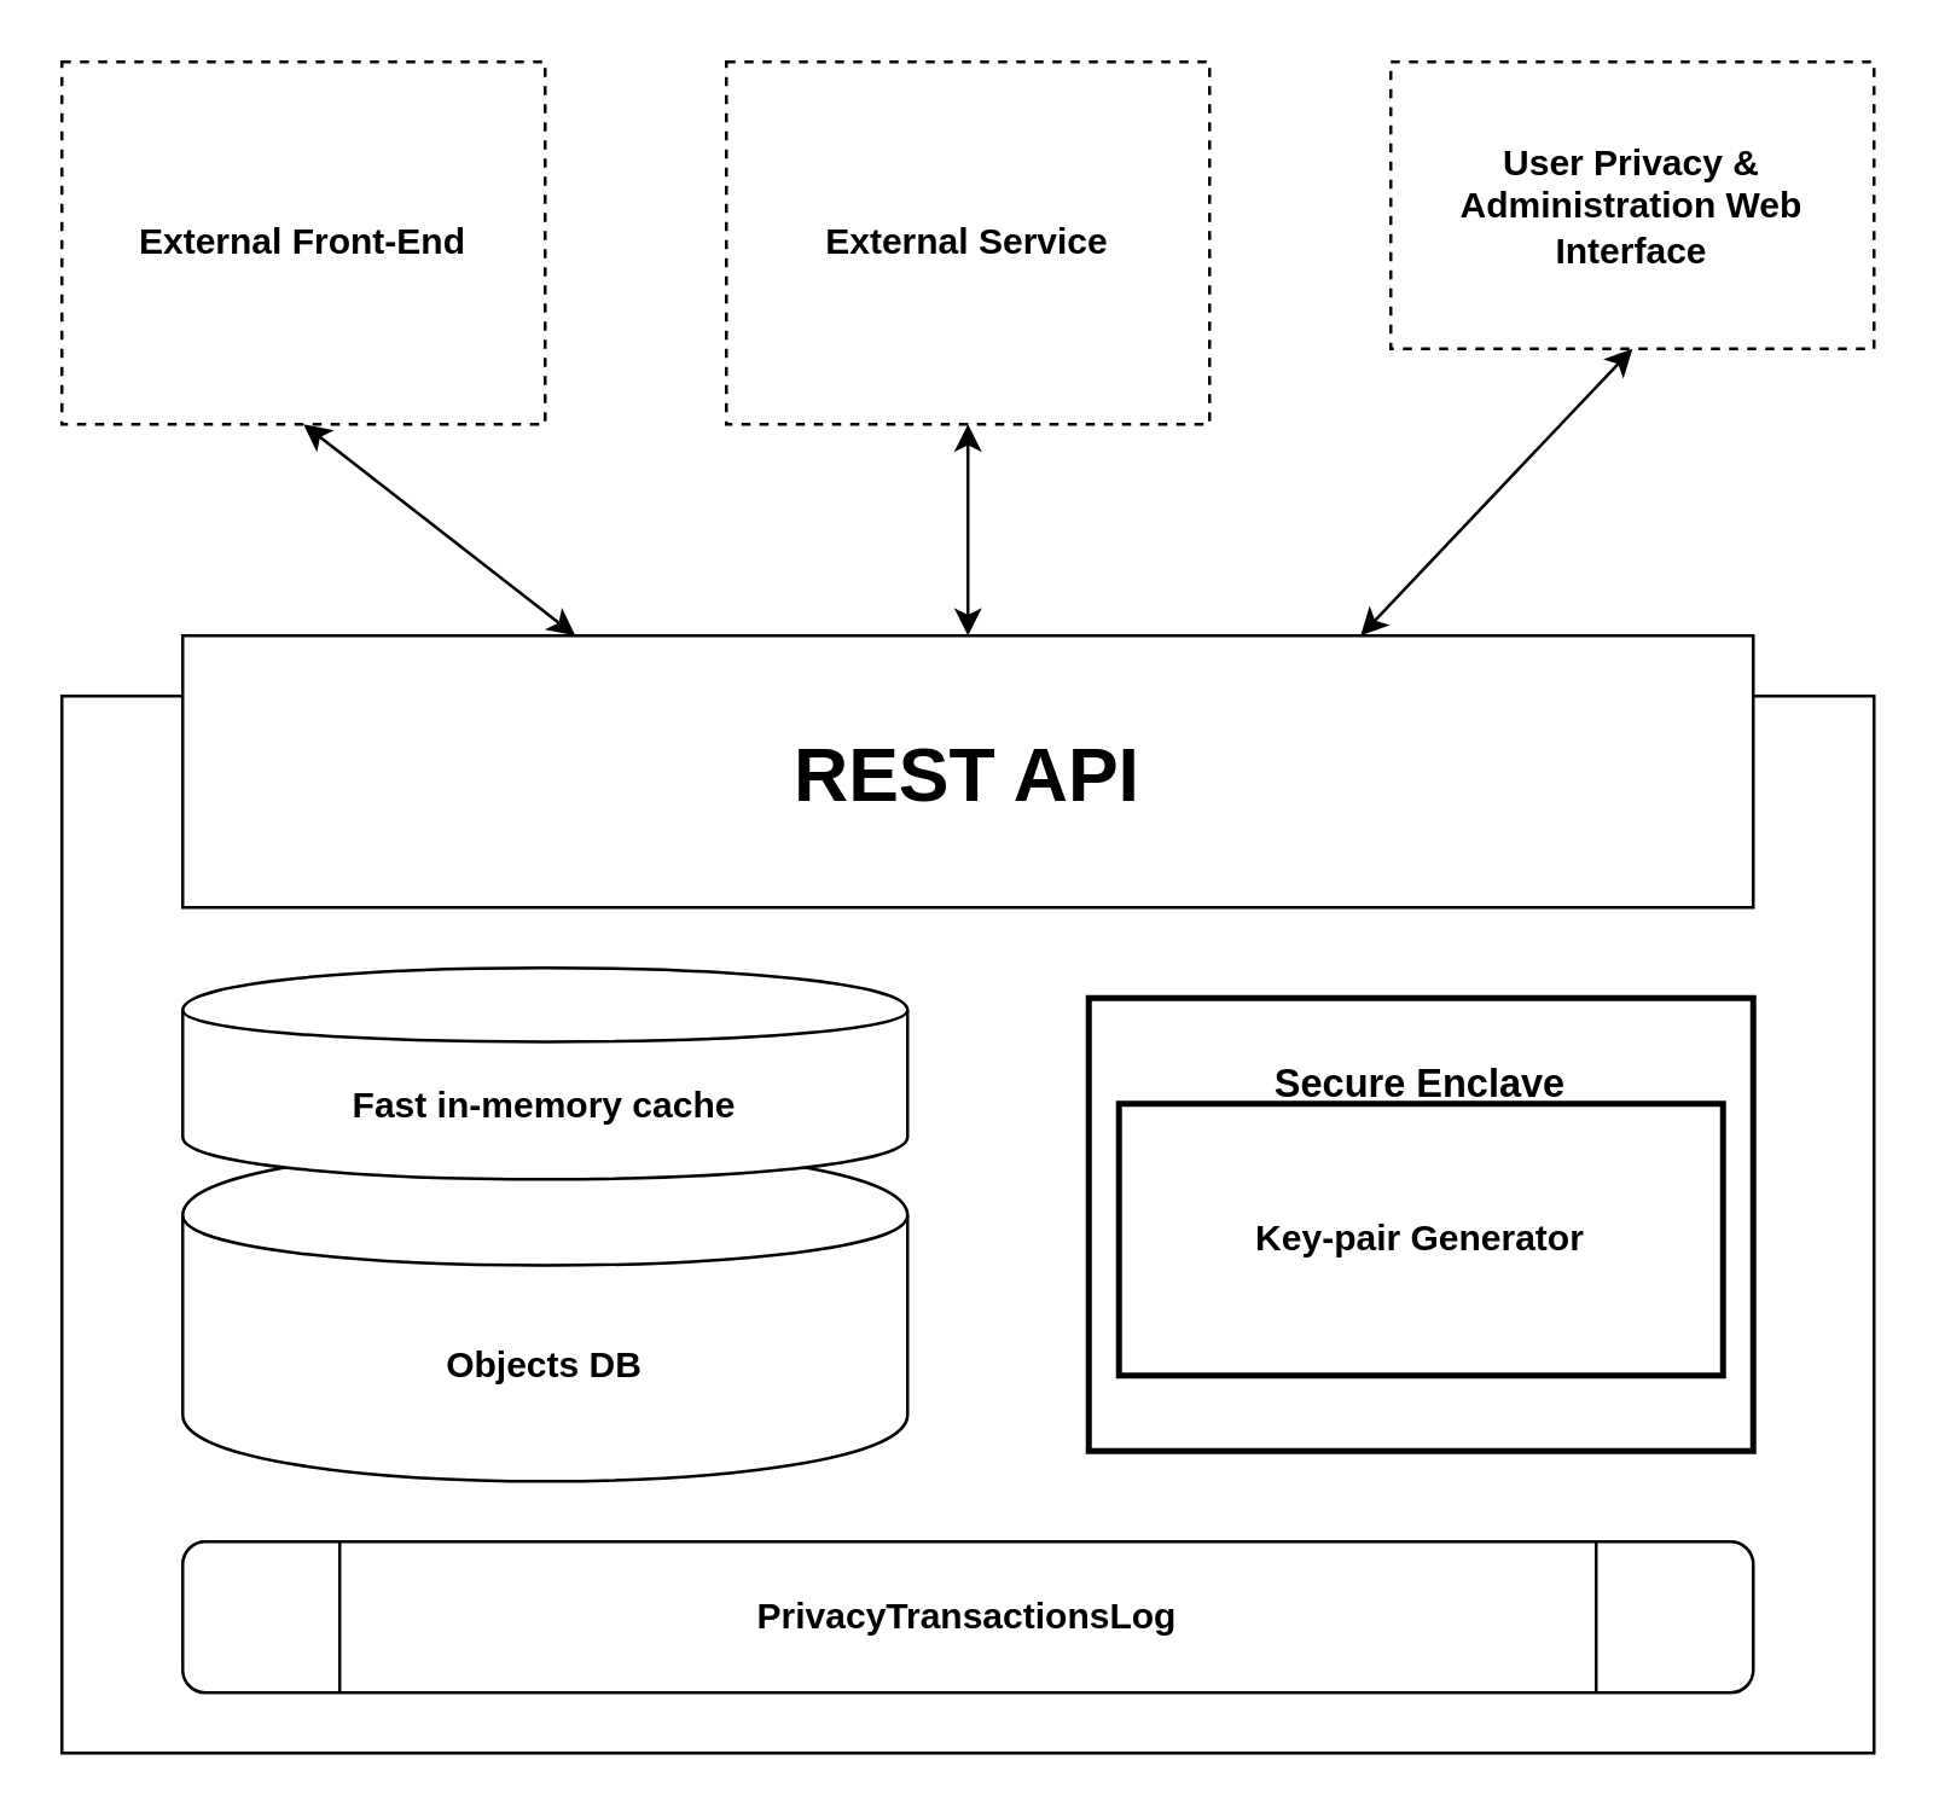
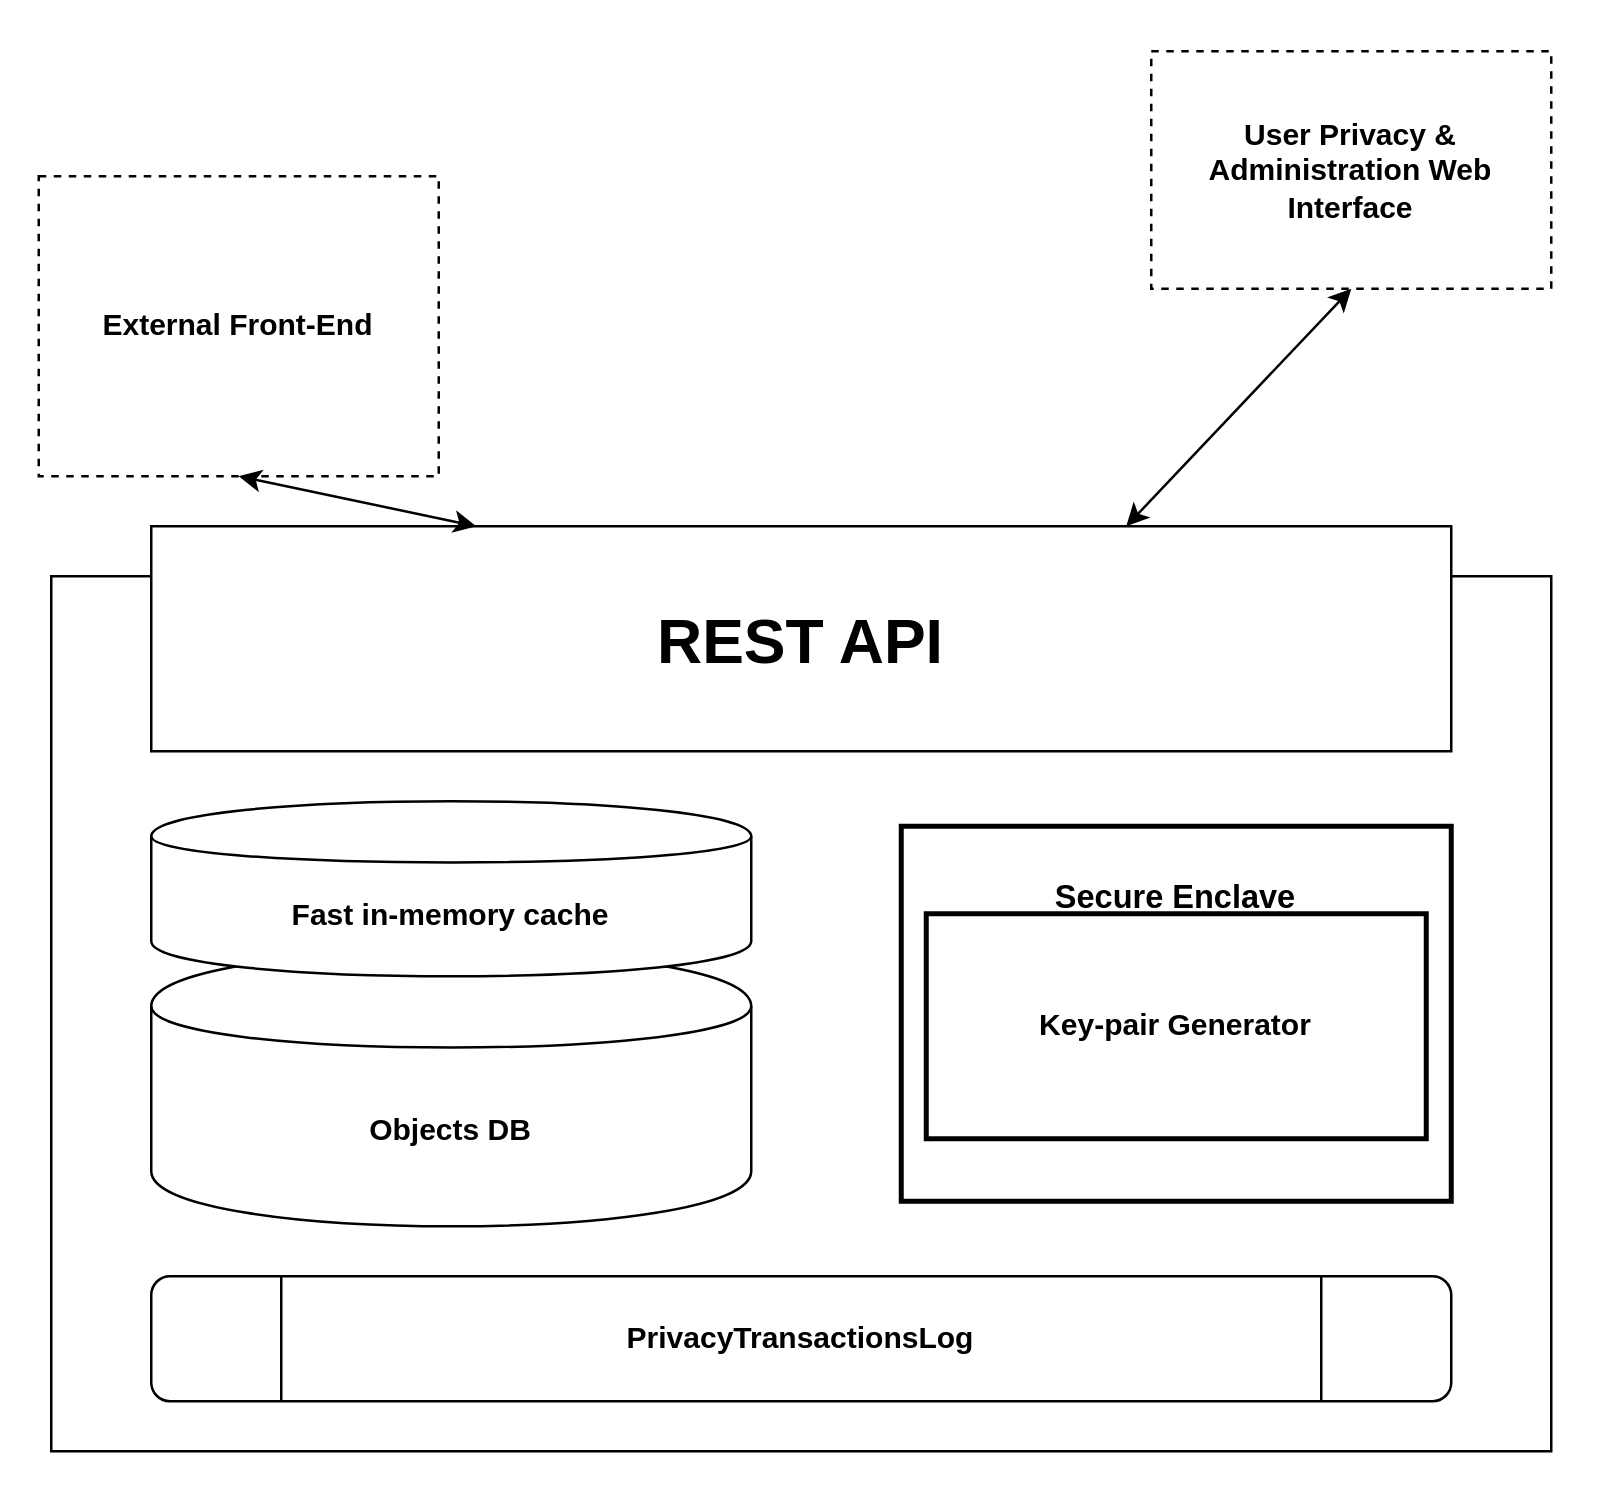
  <mxCell id="0" />
  <mxCell id="1" parent="0" />
  <mxCell id="2" value="" style="rounded=0;whiteSpace=wrap;html=1;" vertex="1" parent="1"><mxGeometry x="20" y="230" width="600" height="350" as="geometry" /></mxCell>
  <mxCell id="3" value="&lt;font style=&quot;font-size: 25px&quot;&gt;&lt;b&gt;REST API&lt;/b&gt;&lt;/font&gt;" style="rounded=0;whiteSpace=wrap;html=1;" vertex="1" parent="1"><mxGeometry x="60" y="210" width="520" height="90" as="geometry" /></mxCell>
  <mxCell id="4" value="&lt;b&gt;Objects DB&lt;/b&gt;" style="shape=cylinder;whiteSpace=wrap;html=1;boundedLbl=1;backgroundOutline=1;rounded=1;" vertex="1" parent="1"><mxGeometry x="60" y="380" width="240" height="110" as="geometry" /></mxCell>
  <mxCell id="5" value="&lt;div&gt;&lt;font style=&quot;font-size: 12px&quot;&gt;&lt;b&gt;&lt;br&gt;&lt;/b&gt;&lt;/font&gt;&lt;/div&gt;&lt;div&gt;&lt;font style=&quot;font-size: 12px&quot;&gt;&lt;b&gt;PrivacyTransactionsLog&lt;/b&gt;&lt;/font&gt;&lt;/div&gt;&lt;div&gt;&lt;br&gt;&lt;/div&gt;&lt;div style=&quot;font-size: 1px&quot;&gt;&lt;br&gt;&lt;/div&gt;" style="shape=process;whiteSpace=wrap;html=1;backgroundOutline=1;rounded=1;" vertex="1" parent="1"><mxGeometry x="60" y="510" width="520" height="50" as="geometry" /></mxCell>
  <mxCell id="6" value="&lt;b&gt;User Privacy &amp;amp; Administration Web Interface&lt;/b&gt;" style="rounded=0;whiteSpace=wrap;html=1;dashed=1;" vertex="1" parent="1"><mxGeometry x="460" y="20" width="160" height="95" as="geometry" /></mxCell>
- <mxCell id="7" value="&lt;b&gt;External Service&lt;/b&gt;" style="rounded=0;whiteSpace=wrap;html=1;dashed=1;" vertex="1" parent="1"><mxGeometry x="240" y="20" width="160" height="120" as="geometry" /></mxCell>
- <mxCell id="8" value="&lt;b&gt;External Front-End&lt;/b&gt;" style="rounded=0;whiteSpace=wrap;html=1;dashed=1;" vertex="1" parent="1"><mxGeometry x="20" y="20" width="160" height="120" as="geometry" /></mxCell>
+ <mxCell id="8" value="&lt;b&gt;External Front-End&lt;/b&gt;" style="rounded=0;whiteSpace=wrap;html=1;dashed=1;" vertex="1" parent="1"><mxGeometry x="15" y="70" width="160" height="120" as="geometry" /></mxCell>
  <mxCell id="9" value="" style="endArrow=classic;startArrow=classic;html=1;entryX=0.5;entryY=1;entryDx=0;entryDy=0;" edge="1" parent="1" target="8"><mxGeometry width="50" height="50" relative="1" as="geometry"><mxPoint x="190" y="210" as="sourcePoint" /><mxPoint x="-110" y="260" as="targetPoint" /></mxGeometry></mxCell>
- <mxCell id="10" value="" style="endArrow=classic;startArrow=classic;html=1;entryX=0.5;entryY=1;entryDx=0;entryDy=0;exitX=0.5;exitY=0;exitDx=0;exitDy=0;" edge="1" parent="1" source="3" target="7"><mxGeometry width="50" height="50" relative="1" as="geometry"><mxPoint x="200" y="220" as="sourcePoint" /><mxPoint x="110" y="150" as="targetPoint" /></mxGeometry></mxCell>
  <mxCell id="11" value="" style="endArrow=classic;startArrow=classic;html=1;entryX=0.5;entryY=1;entryDx=0;entryDy=0;exitX=0.75;exitY=0;exitDx=0;exitDy=0;" edge="1" parent="1" source="3" target="6"><mxGeometry width="50" height="50" relative="1" as="geometry"><mxPoint x="330" y="220" as="sourcePoint" /><mxPoint x="330" y="150" as="targetPoint" /></mxGeometry></mxCell>
  <mxCell id="12" value="&lt;div style=&quot;font-size: 13px&quot;&gt;&lt;font style=&quot;font-size: 13px&quot;&gt;&lt;b&gt;Secure Enclave&lt;/b&gt;&lt;/font&gt;&lt;/div&gt;&lt;div style=&quot;font-size: 13px&quot;&gt;&lt;font style=&quot;font-size: 13px&quot;&gt;&lt;b&gt;&lt;br&gt;&lt;/b&gt;&lt;/font&gt;&lt;/div&gt;&lt;div style=&quot;font-size: 13px&quot;&gt;&lt;font style=&quot;font-size: 13px&quot;&gt;&lt;b&gt;&lt;br&gt;&lt;/b&gt;&lt;/font&gt;&lt;/div&gt;&lt;div style=&quot;font-size: 13px&quot;&gt;&lt;font style=&quot;font-size: 13px&quot;&gt;&lt;b&gt;&lt;br&gt;&lt;/b&gt;&lt;/font&gt;&lt;/div&gt;&lt;div style=&quot;font-size: 13px&quot;&gt;&lt;font style=&quot;font-size: 13px&quot;&gt;&lt;b&gt;&lt;br&gt;&lt;/b&gt;&lt;/font&gt;&lt;/div&gt;&lt;div style=&quot;font-size: 13px&quot;&gt;&lt;font style=&quot;font-size: 13px&quot;&gt;&lt;b&gt;&lt;br&gt;&lt;/b&gt;&lt;/font&gt;&lt;/div&gt;&lt;div style=&quot;font-size: 13px&quot;&gt;&lt;font style=&quot;font-size: 13px&quot;&gt;&lt;b&gt;&lt;br&gt;&lt;/b&gt;&lt;/font&gt;&lt;/div&gt;" style="rounded=0;whiteSpace=wrap;html=1;glass=0;comic=0;strokeWidth=2;" vertex="1" parent="1"><mxGeometry x="360" y="330" width="220" height="150" as="geometry" /></mxCell>
  <mxCell id="13" value="&lt;b&gt;Key-pair Generator&lt;/b&gt;" style="rounded=0;whiteSpace=wrap;html=1;glass=0;comic=0;strokeWidth=2;" vertex="1" parent="1"><mxGeometry x="370" y="365" width="200" height="90" as="geometry" /></mxCell>
  <mxCell id="14" value="&lt;b&gt;Fast in-memory cache&lt;/b&gt;" style="shape=cylinder;whiteSpace=wrap;html=1;boundedLbl=1;backgroundOutline=1;rounded=1;" vertex="1" parent="1"><mxGeometry x="60" y="320" width="240" height="70" as="geometry" /></mxCell>
